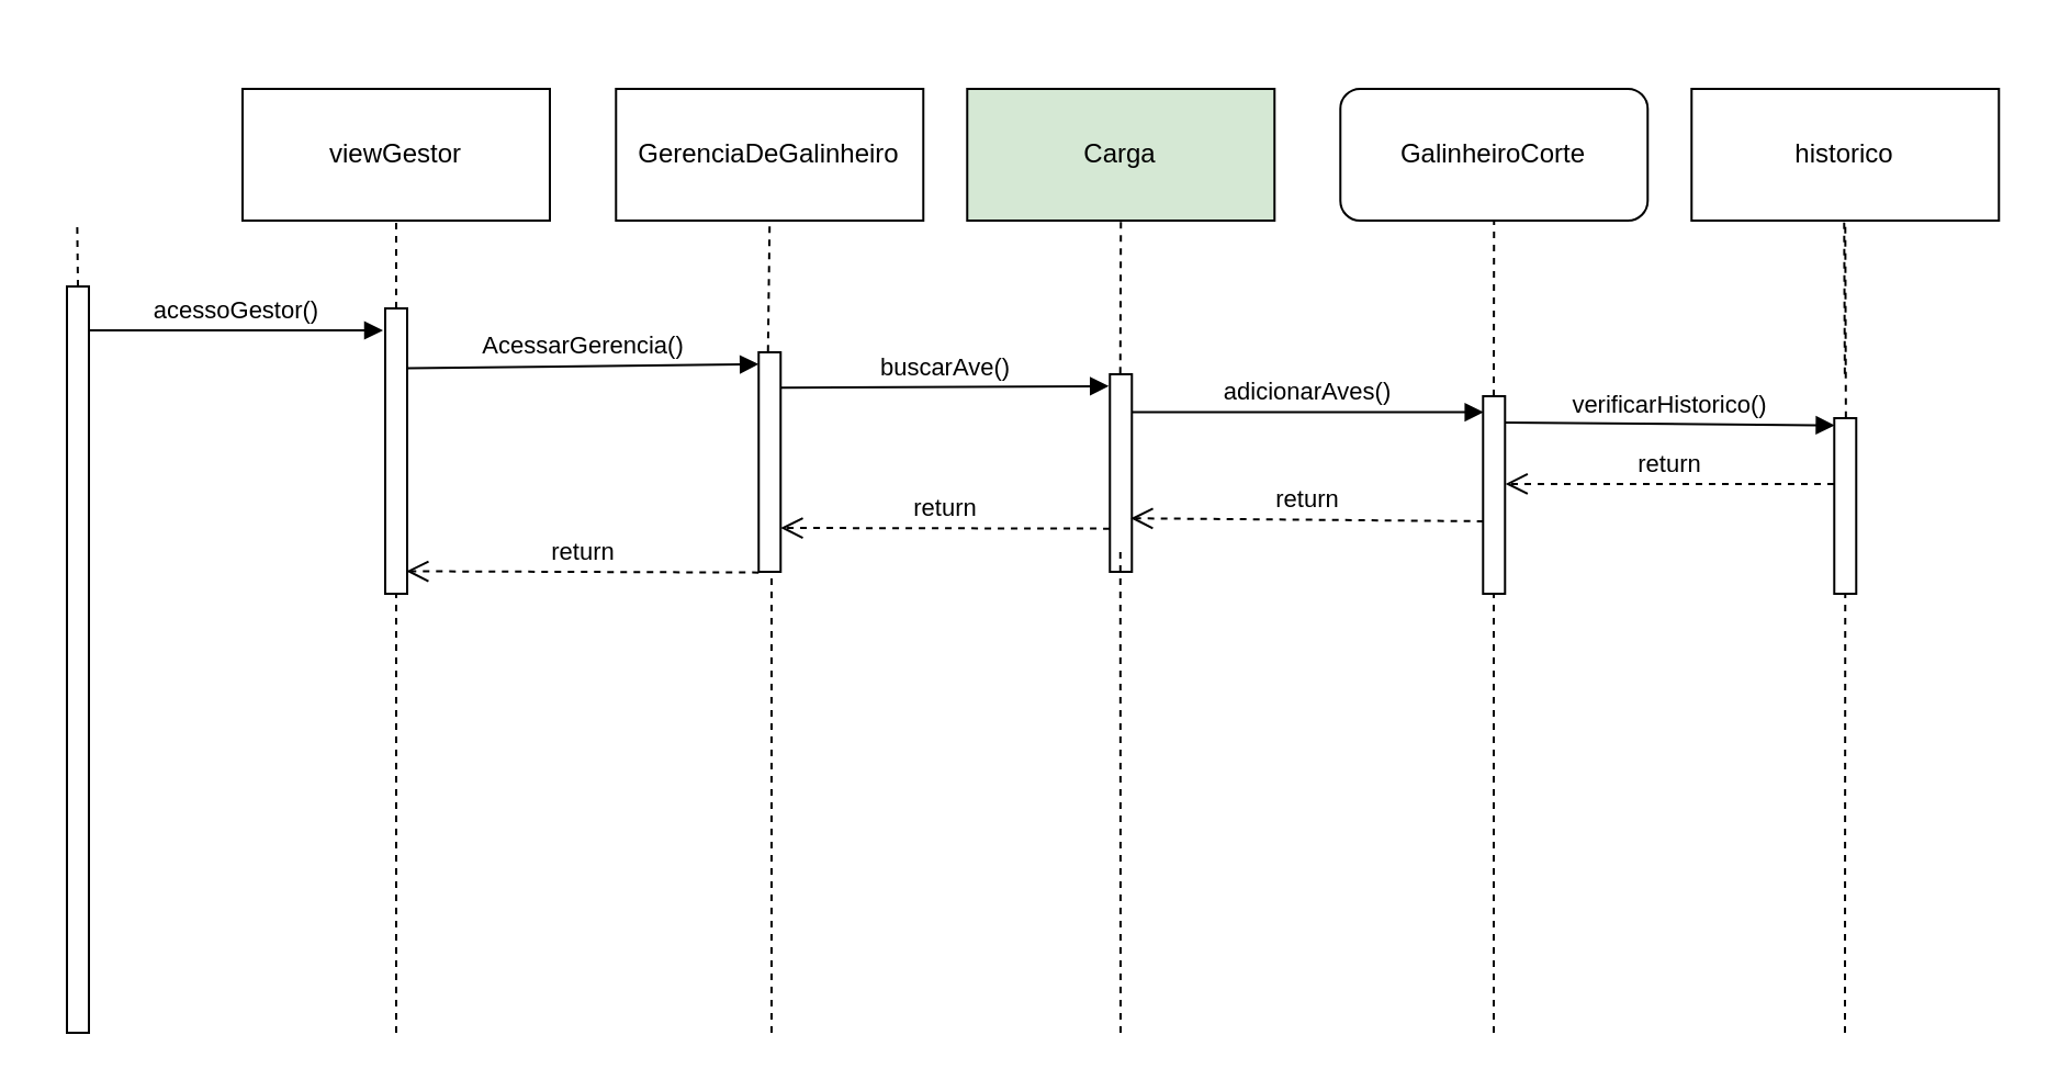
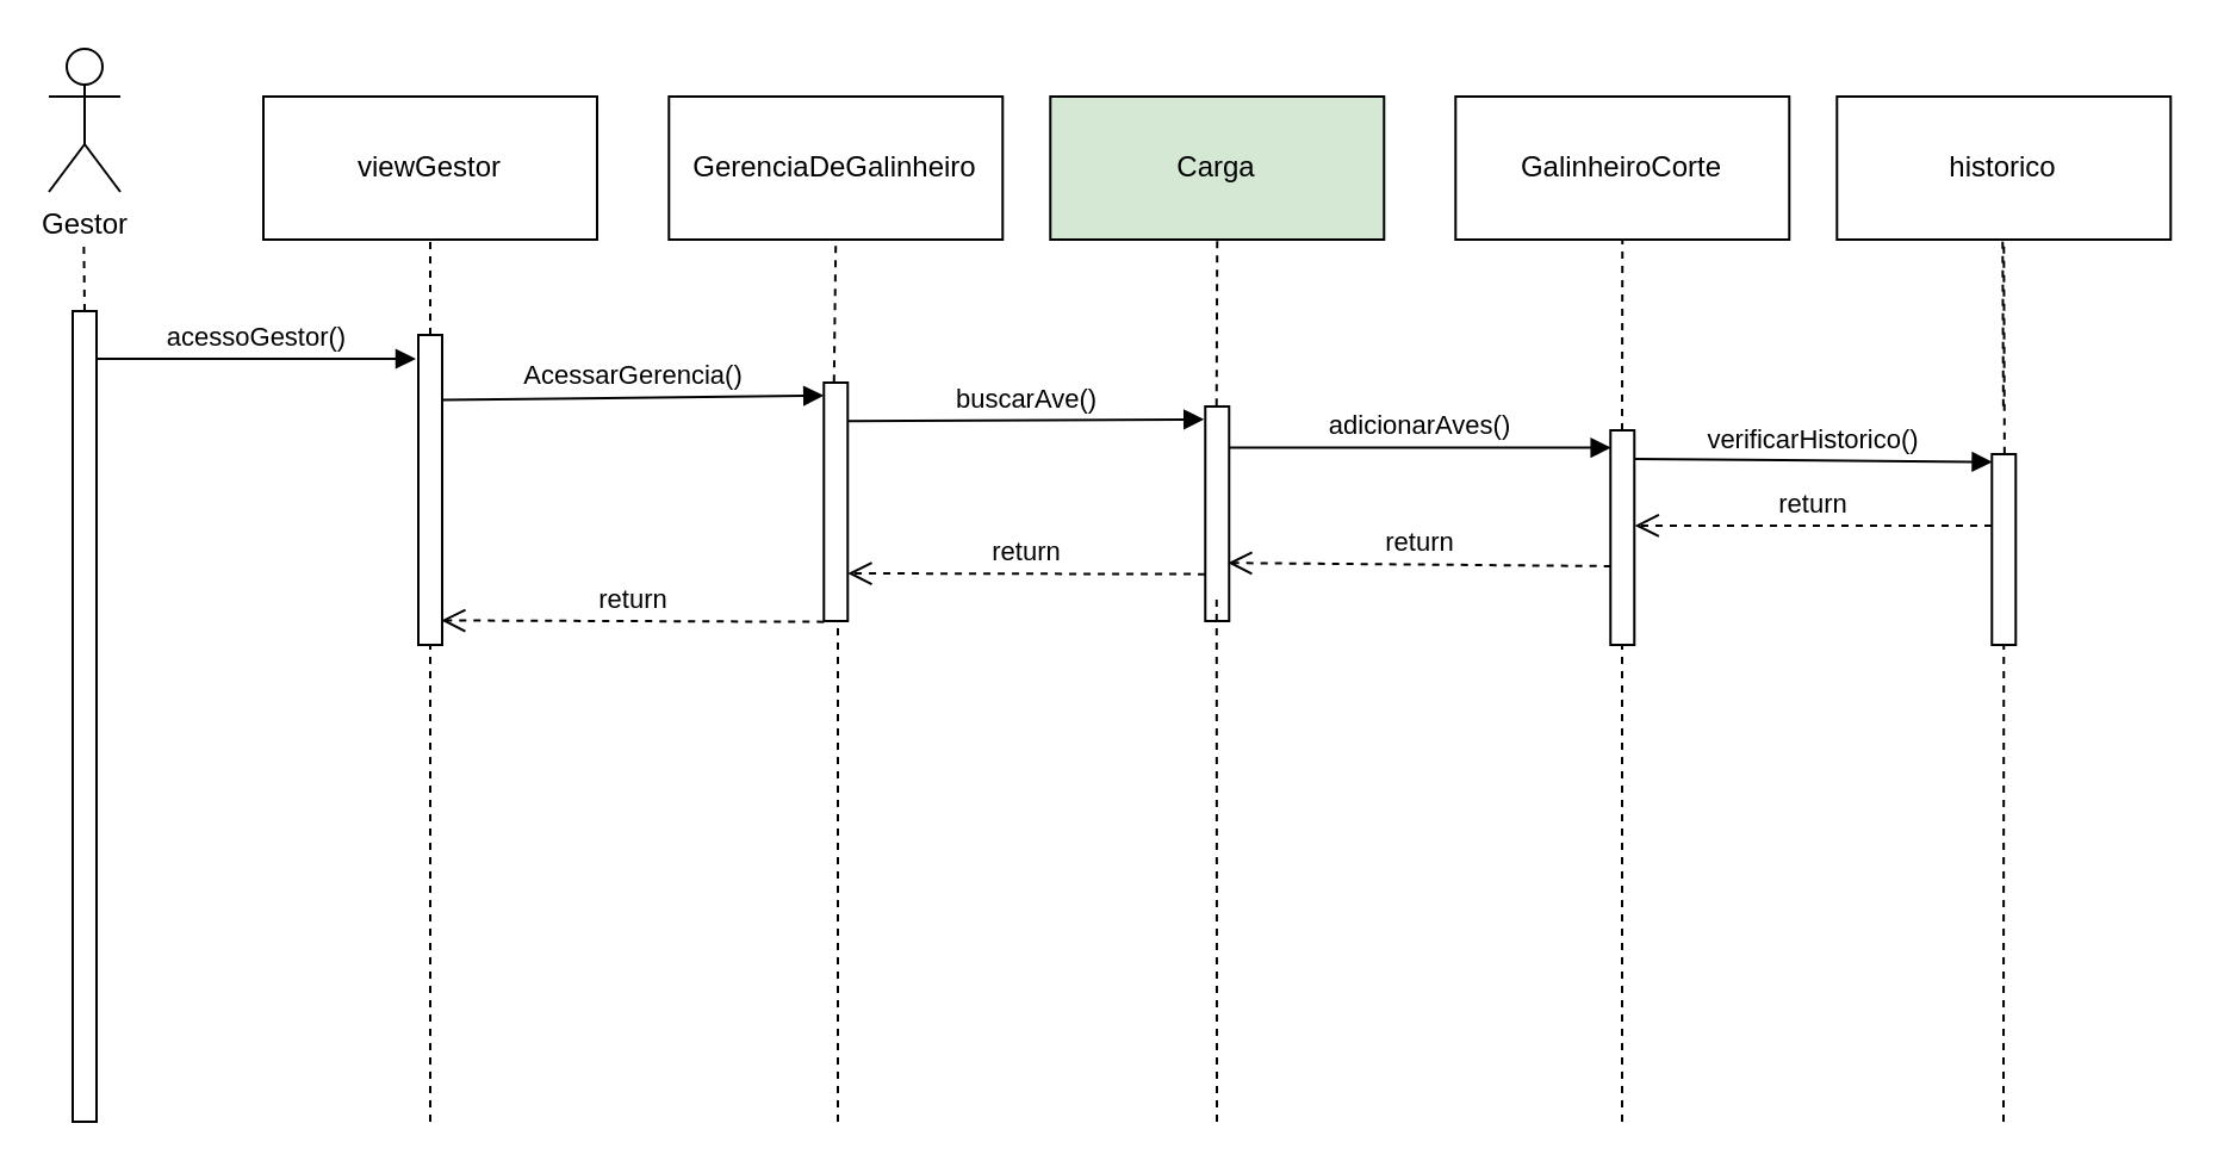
  <mxCell id="0" />
  <mxCell id="1" parent="0" />
+ <mxCell id="2" value="Gestor" style="shape=umlActor;verticalLabelPosition=bottom;labelBackgroundColor=#ffffff;verticalAlign=top;html=1;outlineConnect=0;" parent="1" vertex="1"><mxGeometry x="20" y="20" width="30" height="60" as="geometry" /></mxCell>
  <mxCell id="3" value="GerenciaDeGalinheiro" style="rounded=0;whiteSpace=wrap;html=1;" parent="1" vertex="1"><mxGeometry x="280.14" y="40" width="140" height="60" as="geometry" /></mxCell>
  <mxCell id="4" value="" style="endArrow=none;dashed=1;html=1;entryX=0.5;entryY=1;entryDx=0;entryDy=0;exitX=0.424;exitY=-0.004;exitDx=0;exitDy=0;exitPerimeter=0;" parent="1" source="7" target="3" edge="1"><mxGeometry width="50" height="50" relative="1" as="geometry"><mxPoint x="350.14" y="140" as="sourcePoint" /><mxPoint x="500.14" y="210" as="targetPoint" /></mxGeometry></mxCell>
  <mxCell id="5" value="" style="endArrow=none;dashed=1;html=1;entryX=0.5;entryY=1;entryDx=0;entryDy=0;" parent="1" edge="1"><mxGeometry width="50" height="50" relative="1" as="geometry"><mxPoint x="35" y="130" as="sourcePoint" /><mxPoint x="34.66" y="100" as="targetPoint" /></mxGeometry></mxCell>
  <mxCell id="6" value="" style="html=1;points=[];perimeter=orthogonalPerimeter;" parent="1" vertex="1"><mxGeometry x="30" y="130" width="10" height="340" as="geometry" /></mxCell>
  <mxCell id="7" value="" style="html=1;points=[];perimeter=orthogonalPerimeter;" parent="1" vertex="1"><mxGeometry x="345.14" y="160" width="10" height="100" as="geometry" /></mxCell>
  <mxCell id="8" value="AcessarGerencia()" style="html=1;verticalAlign=bottom;endArrow=block;exitX=1.01;exitY=0.21;exitDx=0;exitDy=0;exitPerimeter=0;entryX=-0.004;entryY=0.054;entryDx=0;entryDy=0;entryPerimeter=0;" parent="1" source="29" target="7" edge="1"><mxGeometry width="80" relative="1" as="geometry"><mxPoint x="200" y="160" as="sourcePoint" /><mxPoint x="340" y="160" as="targetPoint" /></mxGeometry></mxCell>
  <mxCell id="9" value="Carga" style="rounded=0;whiteSpace=wrap;html=1;fillColor=#d5e8d4;" parent="1" vertex="1"><mxGeometry x="440.14" y="40" width="140" height="60" as="geometry" /></mxCell>
  <mxCell id="10" value="" style="endArrow=none;dashed=1;html=1;entryX=0.5;entryY=1;entryDx=0;entryDy=0;exitX=0.472;exitY=-0.004;exitDx=0;exitDy=0;exitPerimeter=0;" parent="1" source="11" target="9" edge="1"><mxGeometry width="50" height="50" relative="1" as="geometry"><mxPoint x="530" y="140" as="sourcePoint" /><mxPoint x="660.14" y="210" as="targetPoint" /></mxGeometry></mxCell>
  <mxCell id="11" value="" style="html=1;points=[];perimeter=orthogonalPerimeter;" parent="1" vertex="1"><mxGeometry x="505.14" y="170" width="10" height="90" as="geometry" /></mxCell>
- <mxCell id="12" value="GalinheiroCorte" style="whiteSpace=wrap;html=1;rounded=1;" parent="1" vertex="1"><mxGeometry x="610.14" y="40" width="140" height="60" as="geometry" /></mxCell>
+ <mxCell id="12" value="GalinheiroCorte" style="rounded=0;whiteSpace=wrap;html=1;" parent="1" vertex="1"><mxGeometry x="610.14" y="40" width="140" height="60" as="geometry" /></mxCell>
  <mxCell id="13" value="" style="endArrow=none;dashed=1;html=1;entryX=0.5;entryY=1;entryDx=0;entryDy=0;exitX=0.486;exitY=0;exitDx=0;exitDy=0;exitPerimeter=0;" parent="1" source="14" target="12" edge="1"><mxGeometry width="50" height="50" relative="1" as="geometry"><mxPoint x="680.14" y="160" as="sourcePoint" /><mxPoint x="680.14" y="110" as="targetPoint" /></mxGeometry></mxCell>
  <mxCell id="14" value="" style="html=1;points=[];perimeter=orthogonalPerimeter;" parent="1" vertex="1"><mxGeometry x="675.14" y="180" width="10" height="90" as="geometry" /></mxCell>
  <mxCell id="15" value="buscarAve()" style="html=1;verticalAlign=bottom;endArrow=block;exitX=1.014;exitY=0.161;exitDx=0;exitDy=0;exitPerimeter=0;entryX=-0.052;entryY=0.06;entryDx=0;entryDy=0;entryPerimeter=0;" parent="1" source="7" target="11" edge="1"><mxGeometry width="80" relative="1" as="geometry"><mxPoint x="310.14" y="180.32" as="sourcePoint" /><mxPoint x="505" y="179" as="targetPoint" /></mxGeometry></mxCell>
  <mxCell id="16" value="adicionarAves()" style="html=1;verticalAlign=bottom;endArrow=block;entryX=0.019;entryY=0.081;entryDx=0;entryDy=0;entryPerimeter=0;exitX=1.014;exitY=0.191;exitDx=0;exitDy=0;exitPerimeter=0;" parent="1" source="11" target="14" edge="1"><mxGeometry width="80" relative="1" as="geometry"><mxPoint x="515.14" y="190" as="sourcePoint" /><mxPoint x="660.14" y="190" as="targetPoint" /></mxGeometry></mxCell>
  <mxCell id="17" value="" style="endArrow=none;dashed=1;html=1;" parent="1" edge="1"><mxGeometry width="50" height="50" relative="1" as="geometry"><mxPoint x="351" y="470" as="sourcePoint" /><mxPoint x="351" y="260" as="targetPoint" /></mxGeometry></mxCell>
  <mxCell id="18" value="" style="endArrow=none;dashed=1;html=1;entryX=0.617;entryY=1.004;entryDx=0;entryDy=0;entryPerimeter=0;" parent="1" edge="1"><mxGeometry width="50" height="50" relative="1" as="geometry"><mxPoint x="510" y="470" as="sourcePoint" /><mxPoint x="509.89" y="250" as="targetPoint" /></mxGeometry></mxCell>
  <mxCell id="19" value="" style="endArrow=none;dashed=1;html=1;" parent="1" edge="1"><mxGeometry width="50" height="50" relative="1" as="geometry"><mxPoint x="680" y="470" as="sourcePoint" /><mxPoint x="680" y="270" as="targetPoint" /></mxGeometry></mxCell>
  <mxCell id="20" value="historico" style="rounded=0;whiteSpace=wrap;html=1;" parent="1" vertex="1"><mxGeometry x="770.14" y="40" width="140" height="60" as="geometry" /></mxCell>
  <mxCell id="21" value="" style="endArrow=none;dashed=1;html=1;entryX=0.5;entryY=1;entryDx=0;entryDy=0;exitX=0.529;exitY=-0.002;exitDx=0;exitDy=0;exitPerimeter=0;" parent="1" source="22" target="20" edge="1"><mxGeometry width="50" height="50" relative="1" as="geometry"><mxPoint x="840.14" y="160" as="sourcePoint" /><mxPoint x="840.14" y="110" as="targetPoint" /></mxGeometry></mxCell>
  <mxCell id="22" value="" style="html=1;points=[];perimeter=orthogonalPerimeter;" parent="1" vertex="1"><mxGeometry x="835.14" y="190" width="10" height="80" as="geometry" /></mxCell>
  <mxCell id="23" value="" style="endArrow=none;dashed=1;html=1;" parent="1" edge="1"><mxGeometry width="50" height="50" relative="1" as="geometry"><mxPoint x="840" y="470" as="sourcePoint" /><mxPoint x="840.14" y="270" as="targetPoint" /></mxGeometry></mxCell>
  <mxCell id="24" value="verificarHistorico()" style="html=1;verticalAlign=bottom;endArrow=block;entryX=0.014;entryY=0.041;entryDx=0;entryDy=0;entryPerimeter=0;exitX=0.986;exitY=0.133;exitDx=0;exitDy=0;exitPerimeter=0;" parent="1" source="14" target="22" edge="1"><mxGeometry width="80" relative="1" as="geometry"><mxPoint x="700.14" y="193" as="sourcePoint" /><mxPoint x="684.59" y="194.56" as="targetPoint" /></mxGeometry></mxCell>
  <mxCell id="25" value="return" style="html=1;verticalAlign=bottom;endArrow=open;dashed=1;endSize=8;entryX=1.019;entryY=0.444;entryDx=0;entryDy=0;entryPerimeter=0;" parent="1" target="14" edge="1"><mxGeometry relative="1" as="geometry"><mxPoint x="835" y="220" as="sourcePoint" /><mxPoint x="720.14" y="250" as="targetPoint" /></mxGeometry></mxCell>
  <mxCell id="26" value="" style="endArrow=none;dashed=1;html=1;entryX=0.5;entryY=1;entryDx=0;entryDy=0;exitX=0.529;exitY=-0.002;exitDx=0;exitDy=0;exitPerimeter=0;" parent="1" edge="1"><mxGeometry width="50" height="50" relative="1" as="geometry"><mxPoint x="839.93" y="169.84" as="sourcePoint" /><mxPoint x="839.64" y="100" as="targetPoint" /></mxGeometry></mxCell>
  <mxCell id="27" value="viewGestor" style="rounded=0;whiteSpace=wrap;html=1;" parent="1" vertex="1"><mxGeometry x="110" y="40" width="140" height="60" as="geometry" /></mxCell>
  <mxCell id="28" value="" style="endArrow=none;dashed=1;html=1;entryX=0.5;entryY=1;entryDx=0;entryDy=0;" parent="1" target="27" edge="1"><mxGeometry width="50" height="50" relative="1" as="geometry"><mxPoint x="180" y="140" as="sourcePoint" /><mxPoint x="330" y="210" as="targetPoint" /></mxGeometry></mxCell>
  <mxCell id="29" value="" style="html=1;points=[];perimeter=orthogonalPerimeter;" parent="1" vertex="1"><mxGeometry x="175" y="140" width="10" height="130" as="geometry" /></mxCell>
  <mxCell id="30" value="acessoGestor()" style="html=1;verticalAlign=bottom;endArrow=block;exitX=1.018;exitY=0.325;exitDx=0;exitDy=0;exitPerimeter=0;" parent="1" edge="1"><mxGeometry width="80" relative="1" as="geometry"><mxPoint x="40" y="150" as="sourcePoint" /><mxPoint x="174" y="150" as="targetPoint" /></mxGeometry></mxCell>
  <mxCell id="31" value="" style="endArrow=none;dashed=1;html=1;" parent="1" edge="1"><mxGeometry width="50" height="50" relative="1" as="geometry"><mxPoint x="180" y="470" as="sourcePoint" /><mxPoint x="180" y="270" as="targetPoint" /></mxGeometry></mxCell>
  <mxCell id="32" value="return" style="html=1;verticalAlign=bottom;endArrow=open;dashed=1;endSize=8;entryX=0.948;entryY=0.729;entryDx=0;entryDy=0;entryPerimeter=0;exitX=0.019;exitY=0.633;exitDx=0;exitDy=0;exitPerimeter=0;" edge="1" parent="1" source="14" target="11"><mxGeometry relative="1" as="geometry"><mxPoint x="675.14" y="230.08" as="sourcePoint" /><mxPoint x="525.24" y="229.76" as="targetPoint" /></mxGeometry></mxCell>
  <mxCell id="33" value="return" style="html=1;verticalAlign=bottom;endArrow=open;dashed=1;endSize=8;entryX=0.996;entryY=0.496;entryDx=0;entryDy=0;entryPerimeter=0;" edge="1" parent="1"><mxGeometry relative="1" as="geometry"><mxPoint x="505.04" y="240.32" as="sourcePoint" /><mxPoint x="355.14" y="240" as="targetPoint" /></mxGeometry></mxCell>
  <mxCell id="34" value="return" style="html=1;verticalAlign=bottom;endArrow=open;dashed=1;endSize=8;entryX=0.962;entryY=0.921;entryDx=0;entryDy=0;entryPerimeter=0;" edge="1" parent="1" target="29"><mxGeometry relative="1" as="geometry"><mxPoint x="345.14" y="260.32" as="sourcePoint" /><mxPoint x="195.24" y="260" as="targetPoint" /></mxGeometry></mxCell>
